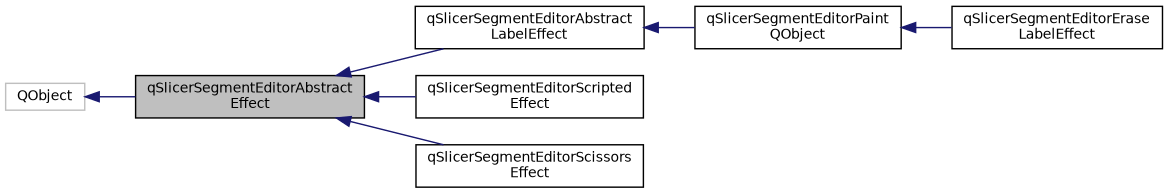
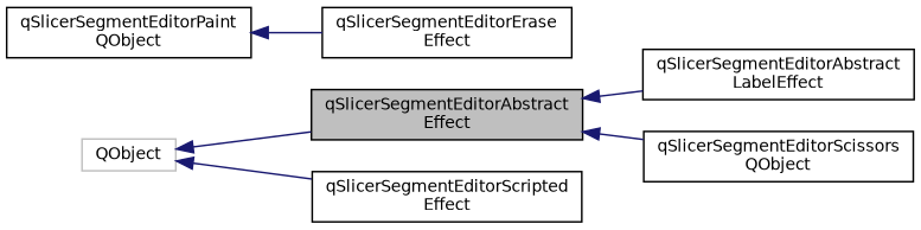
  digraph {
    rankdir=LR
    node [color=black fontname=Helvetica fontsize=10 shape=record]
    edge [color=midnightblue dir=back fontname=Helvetica fontsize=10 labelfontname=Helvetica labelfontsize=10 style=solid]
    n1 [fillcolor=grey75 fontcolor=black height=0.2 label="qSlicerSegmentEditorAbstract\lEffect" style=filled width=0.4]
    n2 [height=0.2 label="qSlicerSegmentEditorAbstract\lLabelEffect" width=0.4]
    n3 [height=0.2 label="qSlicerSegmentEditorScripted\lEffect" width=0.4]
-   n4 [height=0.2 label="qSlicerSegmentEditorScissors\lEffect" width=0.4]
+   n4 [height=0.2 label="qSlicerSegmentEditorScissors\lQObject" width=0.4]
    n5 [height=0.2 label="qSlicerSegmentEditorPaint\lQObject" width=0.4]
    n6 [color=grey75 height=0.2 label=QObject width=0.4]
-   n7 [height=0.2 label="qSlicerSegmentEditorErase\lLabelEffect" width=0.4]
+   n7 [height=0.2 label="qSlicerSegmentEditorErase\lEffect" width=0.4]
    n1 -> n2
-   n1 -> n3
+   n6 -> n3
    n1 -> n4
-   n2 -> n5
    n5 -> n7
    n6 -> n1
  }
